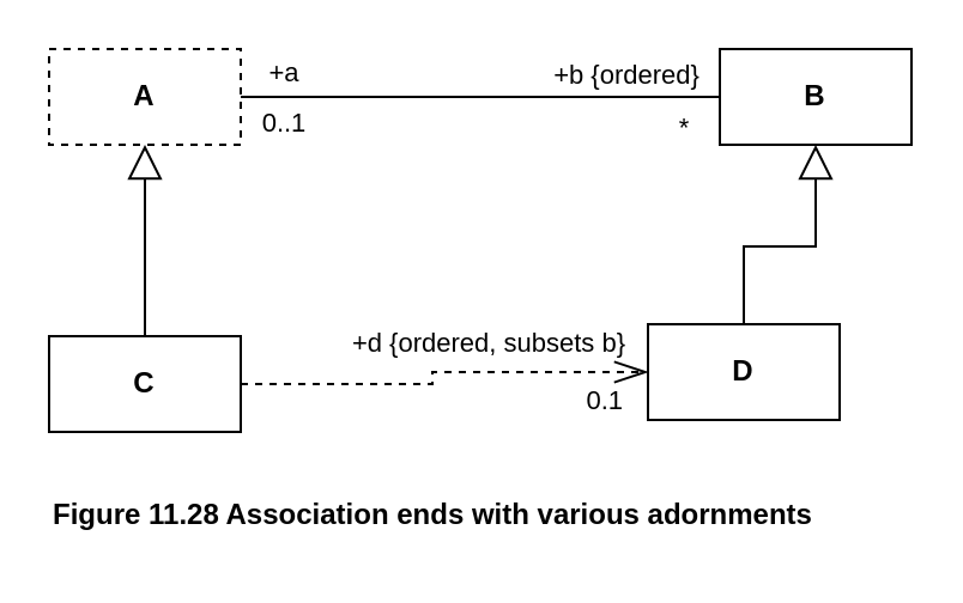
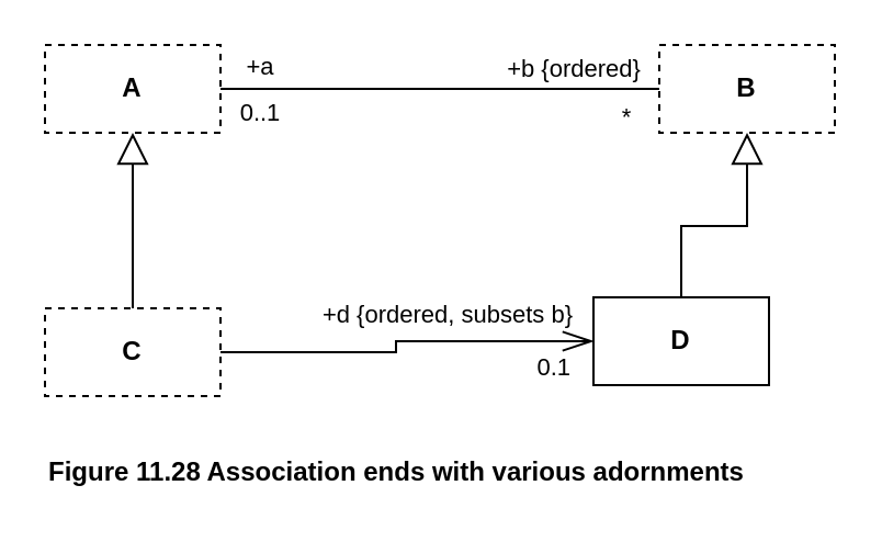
  <mxCell id="0" />
  <mxCell id="1" parent="0" />
  <mxCell id="2" style="edgeStyle=orthogonalEdgeStyle;rounded=0;orthogonalLoop=1;jettySize=auto;html=1;exitX=1;exitY=0.5;exitDx=0;exitDy=0;entryX=0;entryY=0.5;entryDx=0;entryDy=0;endArrow=none;endFill=0;" edge="1" parent="1" source="7" target="15"><mxGeometry relative="1" as="geometry" /></mxCell>
  <mxCell id="3" value="+a" style="edgeLabel;html=1;align=center;verticalAlign=middle;resizable=0;points=[];" vertex="1" connectable="0" parent="2"><mxGeometry x="-0.83" y="-1" relative="1" as="geometry"><mxPoint y="-12" as="offset" /></mxGeometry></mxCell>
  <mxCell id="4" value="0..1" style="edgeLabel;html=1;align=center;verticalAlign=middle;resizable=0;points=[];" vertex="1" connectable="0" parent="2"><mxGeometry x="-0.83" relative="1" as="geometry"><mxPoint y="10" as="offset" /></mxGeometry></mxCell>
  <mxCell id="5" value="+b {ordered}" style="edgeLabel;html=1;align=center;verticalAlign=middle;resizable=0;points=[];" vertex="1" connectable="0" parent="2"><mxGeometry x="0.6" y="1" relative="1" as="geometry"><mxPoint y="-9" as="offset" /></mxGeometry></mxCell>
  <mxCell id="6" value="*" style="edgeLabel;html=1;align=center;verticalAlign=middle;resizable=0;points=[];" vertex="1" connectable="0" parent="2"><mxGeometry x="0.75" y="-2" relative="1" as="geometry"><mxPoint x="9" y="10" as="offset" /></mxGeometry></mxCell>
  <mxCell id="7" value="A" style="whiteSpace=wrap;html=1;fontStyle=1;dashed=1;" vertex="1" parent="1"><mxGeometry x="20" y="20" width="80" height="40" as="geometry" /></mxCell>
  <mxCell id="8" style="edgeStyle=orthogonalEdgeStyle;rounded=0;orthogonalLoop=1;jettySize=auto;html=1;exitX=0.5;exitY=0;exitDx=0;exitDy=0;entryX=0.5;entryY=1;entryDx=0;entryDy=0;endArrow=block;endFill=0;endSize=12;" edge="1" parent="1" source="12" target="7"><mxGeometry relative="1" as="geometry" /></mxCell>
- <mxCell id="9" style="edgeStyle=orthogonalEdgeStyle;rounded=0;orthogonalLoop=1;jettySize=auto;html=1;exitX=1;exitY=0.5;exitDx=0;exitDy=0;endSize=12;endArrow=openThin;endFill=0;dashed=1;" edge="1" parent="1" source="12" target="14"><mxGeometry relative="1" as="geometry" /></mxCell>
+ <mxCell id="9" style="edgeStyle=orthogonalEdgeStyle;rounded=0;orthogonalLoop=1;jettySize=auto;html=1;exitX=1;exitY=0.5;exitDx=0;exitDy=0;endSize=12;endArrow=openThin;endFill=0;" edge="1" parent="1" source="12" target="14"><mxGeometry relative="1" as="geometry" /></mxCell>
  <mxCell id="10" value="+d {ordered, subsets b}" style="edgeLabel;html=1;align=right;verticalAlign=middle;resizable=0;points=[];" vertex="1" connectable="0" parent="9"><mxGeometry x="0.74" relative="1" as="geometry"><mxPoint x="14" y="-13" as="offset" /></mxGeometry></mxCell>
  <mxCell id="11" value="0.1" style="edgeLabel;html=1;align=right;verticalAlign=middle;resizable=0;points=[];" vertex="1" connectable="0" parent="9"><mxGeometry x="0.71" y="-1" relative="1" as="geometry"><mxPoint x="15" y="10" as="offset" /></mxGeometry></mxCell>
- <mxCell id="12" value="C" style="whiteSpace=wrap;html=1;fontStyle=1" vertex="1" parent="1"><mxGeometry x="20" y="140" width="80" height="40" as="geometry" /></mxCell>
+ <mxCell id="12" value="C" style="whiteSpace=wrap;html=1;fontStyle=1;dashed=1;" vertex="1" parent="1"><mxGeometry x="20" y="140" width="80" height="40" as="geometry" /></mxCell>
  <mxCell id="13" style="edgeStyle=orthogonalEdgeStyle;rounded=0;orthogonalLoop=1;jettySize=auto;html=1;exitX=0.5;exitY=0;exitDx=0;exitDy=0;endArrow=block;endFill=0;endSize=12;" edge="1" parent="1" source="14" target="15"><mxGeometry relative="1" as="geometry" /></mxCell>
  <mxCell id="14" value="D" style="whiteSpace=wrap;html=1;fontStyle=1" vertex="1" parent="1"><mxGeometry x="270" y="135" width="80" height="40" as="geometry" /></mxCell>
- <mxCell id="15" value="B" style="whiteSpace=wrap;html=1;fontStyle=1" vertex="1" parent="1"><mxGeometry x="300" y="20" width="80" height="40" as="geometry" /></mxCell>
+ <mxCell id="15" value="B" style="whiteSpace=wrap;html=1;fontStyle=1;dashed=1;" vertex="1" parent="1"><mxGeometry x="300" y="20" width="80" height="40" as="geometry" /></mxCell>
  <mxCell id="16" value="&lt;b&gt;Figure 11.28 Association ends with various adornments&lt;/b&gt;" style="text;html=1;align=left;verticalAlign=middle;resizable=0;points=[];autosize=1;strokeColor=none;fillColor=none;" vertex="1" parent="1"><mxGeometry x="20" y="200" width="340" height="30" as="geometry" /></mxCell>
